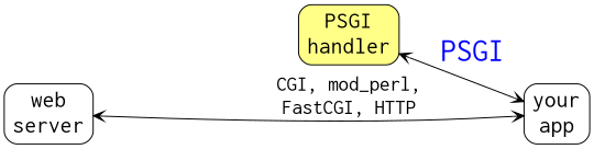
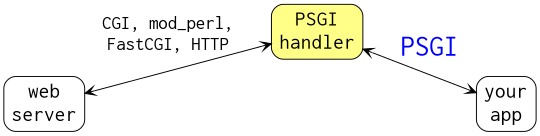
  digraph {
    rankdir=LR
    node [fontname=Inconsolata fontsize=22 shape=record style=rounded]
    edge [arrowhead=vee arrowtail=vee dir=both fontname=Inconsolata]
    "PSGI\nhandler" [fillcolor="#FFFF88" style="rounded,filled"]
    "web\nserver"
    "your\napp"
    "PSGI\nhandler" -> "your\napp" [fontcolor=blue fontsize=30 label=PSGI]
-   "web\nserver" -> "your\napp" [fontsize=20 label="CGI, mod_perl,\nFastCGI, HTTP"]
+   "web\nserver" -> "PSGI\nhandler" [fontsize=20 label="CGI, mod_perl,\nFastCGI, HTTP"]
  }
